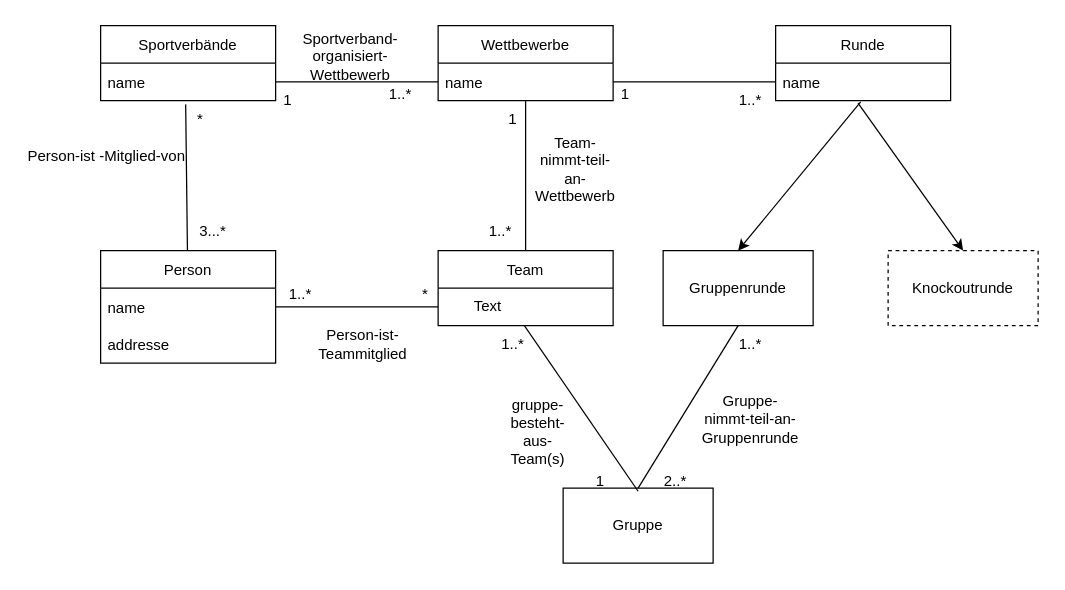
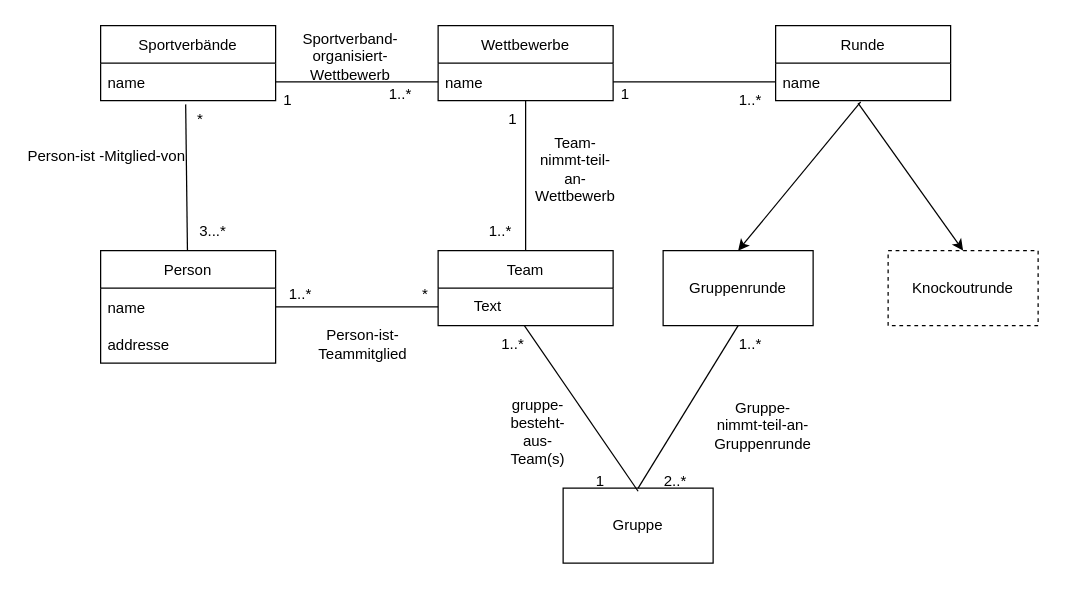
  <mxCell id="0" />
  <mxCell id="1" parent="0" />
  <mxCell id="2" value="Gruppenrunde&lt;br&gt;" style="rounded=0;whiteSpace=wrap;html=1;" vertex="1" parent="1"><mxGeometry x="530" y="200" width="120" height="60" as="geometry" /></mxCell>
  <mxCell id="3" value="Knockoutrunde" style="rounded=0;whiteSpace=wrap;html=1;dashed=1;" vertex="1" parent="1"><mxGeometry x="710" y="200" width="120" height="60" as="geometry" /></mxCell>
  <mxCell id="4" value="Sportverbände" style="swimlane;fontStyle=0;childLayout=stackLayout;horizontal=1;startSize=30;horizontalStack=0;resizeParent=1;resizeParentMax=0;resizeLast=0;collapsible=1;marginBottom=0;" vertex="1" parent="1"><mxGeometry x="80" y="20" width="140" height="60" as="geometry" /></mxCell>
  <mxCell id="5" value="name" style="text;strokeColor=none;fillColor=none;align=left;verticalAlign=middle;spacingLeft=4;spacingRight=4;overflow=hidden;points=[[0,0.5],[1,0.5]];portConstraint=eastwest;rotatable=0;" vertex="1" parent="4"><mxGeometry y="30" width="140" height="30" as="geometry" /></mxCell>
  <mxCell id="6" value="Person" style="swimlane;fontStyle=0;childLayout=stackLayout;horizontal=1;startSize=30;horizontalStack=0;resizeParent=1;resizeParentMax=0;resizeLast=0;collapsible=1;marginBottom=0;" vertex="1" parent="1"><mxGeometry x="80" y="200" width="140" height="90" as="geometry" /></mxCell>
  <mxCell id="7" value="name" style="text;strokeColor=none;fillColor=none;align=left;verticalAlign=middle;spacingLeft=4;spacingRight=4;overflow=hidden;points=[[0,0.5],[1,0.5]];portConstraint=eastwest;rotatable=0;" vertex="1" parent="6"><mxGeometry y="30" width="140" height="30" as="geometry" /></mxCell>
  <mxCell id="8" value="addresse" style="text;strokeColor=none;fillColor=none;align=left;verticalAlign=middle;spacingLeft=4;spacingRight=4;overflow=hidden;points=[[0,0.5],[1,0.5]];portConstraint=eastwest;rotatable=0;" vertex="1" parent="6"><mxGeometry y="60" width="140" height="30" as="geometry" /></mxCell>
  <mxCell id="9" value="Wettbewerbe" style="swimlane;fontStyle=0;childLayout=stackLayout;horizontal=1;startSize=30;horizontalStack=0;resizeParent=1;resizeParentMax=0;resizeLast=0;collapsible=1;marginBottom=0;" vertex="1" parent="1"><mxGeometry x="350" y="20" width="140" height="60" as="geometry" /></mxCell>
  <mxCell id="10" value="name" style="text;strokeColor=none;fillColor=none;align=left;verticalAlign=middle;spacingLeft=4;spacingRight=4;overflow=hidden;points=[[0,0.5],[1,0.5]];portConstraint=eastwest;rotatable=0;" vertex="1" parent="9"><mxGeometry y="30" width="140" height="30" as="geometry" /></mxCell>
  <mxCell id="11" value="Team" style="swimlane;fontStyle=0;childLayout=stackLayout;horizontal=1;startSize=30;horizontalStack=0;resizeParent=1;resizeParentMax=0;resizeLast=0;collapsible=1;marginBottom=0;" vertex="1" parent="1"><mxGeometry x="350" y="200" width="140" height="60" as="geometry" /></mxCell>
  <mxCell id="12" value="Runde" style="swimlane;fontStyle=0;childLayout=stackLayout;horizontal=1;startSize=30;horizontalStack=0;resizeParent=1;resizeParentMax=0;resizeLast=0;collapsible=1;marginBottom=0;" vertex="1" parent="1"><mxGeometry x="620" y="20" width="140" height="60" as="geometry" /></mxCell>
  <mxCell id="13" value="name" style="text;strokeColor=none;fillColor=none;align=left;verticalAlign=middle;spacingLeft=4;spacingRight=4;overflow=hidden;points=[[0,0.5],[1,0.5]];portConstraint=eastwest;rotatable=0;" vertex="1" parent="12"><mxGeometry y="30" width="140" height="30" as="geometry" /></mxCell>
  <mxCell id="14" value="Gruppe" style="rounded=0;whiteSpace=wrap;html=1;" vertex="1" parent="1"><mxGeometry x="450" y="390" width="120" height="60" as="geometry" /></mxCell>
  <mxCell id="15" value="" style="endArrow=none;html=1;rounded=0;entryX=0.486;entryY=1.1;entryDx=0;entryDy=0;entryPerimeter=0;" edge="1" parent="1" source="6" target="5"><mxGeometry width="50" height="50" relative="1" as="geometry"><mxPoint x="90" y="130" as="sourcePoint" /><mxPoint x="140" y="80" as="targetPoint" /></mxGeometry></mxCell>
  <mxCell id="16" value="3...*" style="text;html=1;strokeColor=none;fillColor=none;align=center;verticalAlign=middle;whiteSpace=wrap;rounded=0;" vertex="1" parent="1"><mxGeometry x="140" y="170" width="60" height="30" as="geometry" /></mxCell>
  <mxCell id="17" value="*" style="text;html=1;strokeColor=none;fillColor=none;align=center;verticalAlign=middle;whiteSpace=wrap;rounded=0;" vertex="1" parent="1"><mxGeometry x="130" y="80" width="60" height="30" as="geometry" /></mxCell>
  <mxCell id="18" value="Person-ist -Mitglied-von&lt;br&gt;" style="text;html=1;strokeColor=none;fillColor=none;align=center;verticalAlign=middle;whiteSpace=wrap;rounded=0;" vertex="1" parent="1"><mxGeometry x="20" y="110" width="130" height="30" as="geometry" /></mxCell>
  <mxCell id="19" value="" style="endArrow=none;html=1;rounded=0;entryX=0;entryY=0.5;entryDx=0;entryDy=0;exitX=1;exitY=0.5;exitDx=0;exitDy=0;" edge="1" parent="1" source="5" target="10"><mxGeometry width="50" height="50" relative="1" as="geometry"><mxPoint x="260" y="100" as="sourcePoint" /><mxPoint x="310" y="50" as="targetPoint" /></mxGeometry></mxCell>
  <mxCell id="20" value="Sportverband-organisiert-Wettbewerb&lt;br&gt;" style="text;html=1;strokeColor=none;fillColor=none;align=center;verticalAlign=middle;whiteSpace=wrap;rounded=0;" vertex="1" parent="1"><mxGeometry x="250" y="30" width="60" height="30" as="geometry" /></mxCell>
  <mxCell id="21" value="1" style="text;html=1;strokeColor=none;fillColor=none;align=center;verticalAlign=middle;whiteSpace=wrap;rounded=0;" vertex="1" parent="1"><mxGeometry x="200" y="65" width="60" height="30" as="geometry" /></mxCell>
  <mxCell id="22" value="1..*" style="text;html=1;strokeColor=none;fillColor=none;align=center;verticalAlign=middle;whiteSpace=wrap;rounded=0;" vertex="1" parent="1"><mxGeometry x="290" y="60" width="60" height="30" as="geometry" /></mxCell>
  <mxCell id="23" value="" style="endArrow=none;html=1;rounded=0;exitX=0.5;exitY=0;exitDx=0;exitDy=0;" edge="1" parent="1" source="11" target="10"><mxGeometry width="50" height="50" relative="1" as="geometry"><mxPoint x="340" y="130" as="sourcePoint" /><mxPoint x="390" y="80" as="targetPoint" /><Array as="points"><mxPoint x="420" y="130" /></Array></mxGeometry></mxCell>
  <mxCell id="24" value="Team-nimmt-teil-an-Wettbewerb" style="text;html=1;strokeColor=none;fillColor=none;align=center;verticalAlign=middle;whiteSpace=wrap;rounded=0;" vertex="1" parent="1"><mxGeometry x="430" y="120" width="60" height="30" as="geometry" /></mxCell>
  <mxCell id="25" value="1..*" style="text;html=1;strokeColor=none;fillColor=none;align=center;verticalAlign=middle;whiteSpace=wrap;rounded=0;" vertex="1" parent="1"><mxGeometry x="370" y="170" width="60" height="30" as="geometry" /></mxCell>
  <mxCell id="26" value="1" style="text;html=1;strokeColor=none;fillColor=none;align=center;verticalAlign=middle;whiteSpace=wrap;rounded=0;" vertex="1" parent="1"><mxGeometry x="380" y="80" width="60" height="30" as="geometry" /></mxCell>
  <mxCell id="27" value="" style="endArrow=none;html=1;rounded=0;entryX=0;entryY=0.75;entryDx=0;entryDy=0;exitX=1;exitY=0.5;exitDx=0;exitDy=0;" edge="1" parent="1" source="7" target="11"><mxGeometry width="50" height="50" relative="1" as="geometry"><mxPoint x="270" y="260" as="sourcePoint" /><mxPoint x="320" y="210" as="targetPoint" /></mxGeometry></mxCell>
  <mxCell id="28" value="Person-ist-Teammitglied" style="text;html=1;strokeColor=none;fillColor=none;align=center;verticalAlign=middle;whiteSpace=wrap;rounded=0;" vertex="1" parent="1"><mxGeometry x="260" y="260" width="60" height="30" as="geometry" /></mxCell>
  <mxCell id="29" value="1..*" style="text;html=1;strokeColor=none;fillColor=none;align=center;verticalAlign=middle;whiteSpace=wrap;rounded=0;" vertex="1" parent="1"><mxGeometry x="210" y="220" width="60" height="30" as="geometry" /></mxCell>
  <mxCell id="30" value="*" style="text;html=1;strokeColor=none;fillColor=none;align=center;verticalAlign=middle;whiteSpace=wrap;rounded=0;" vertex="1" parent="1"><mxGeometry x="310" y="220" width="60" height="30" as="geometry" /></mxCell>
  <mxCell id="31" value="" style="endArrow=none;html=1;rounded=0;entryX=0;entryY=0.5;entryDx=0;entryDy=0;exitX=1;exitY=0.5;exitDx=0;exitDy=0;" edge="1" parent="1" source="10" target="13"><mxGeometry width="50" height="50" relative="1" as="geometry"><mxPoint x="520" y="110" as="sourcePoint" /><mxPoint x="570" y="60" as="targetPoint" /></mxGeometry></mxCell>
  <mxCell id="32" value="1..*&lt;br&gt;" style="text;html=1;strokeColor=none;fillColor=none;align=center;verticalAlign=middle;whiteSpace=wrap;rounded=0;" vertex="1" parent="1"><mxGeometry x="570" y="65" width="60" height="30" as="geometry" /></mxCell>
  <mxCell id="33" value="1" style="text;html=1;strokeColor=none;fillColor=none;align=center;verticalAlign=middle;whiteSpace=wrap;rounded=0;" vertex="1" parent="1"><mxGeometry x="470" y="60" width="60" height="30" as="geometry" /></mxCell>
  <mxCell id="34" value="" style="endArrow=classic;html=1;rounded=0;exitX=0.471;exitY=1.067;exitDx=0;exitDy=0;exitPerimeter=0;entryX=0.5;entryY=0;entryDx=0;entryDy=0;" edge="1" parent="1" source="13" target="3"><mxGeometry width="50" height="50" relative="1" as="geometry"><mxPoint x="695" y="130" as="sourcePoint" /><mxPoint x="745" y="80" as="targetPoint" /></mxGeometry></mxCell>
  <mxCell id="35" value="" style="endArrow=classic;html=1;rounded=0;exitX=0.486;exitY=1.033;exitDx=0;exitDy=0;exitPerimeter=0;entryX=0.5;entryY=0;entryDx=0;entryDy=0;" edge="1" parent="1" source="13" target="2"><mxGeometry width="50" height="50" relative="1" as="geometry"><mxPoint x="695.94" y="92.01" as="sourcePoint" /><mxPoint x="770" y="150" as="targetPoint" /></mxGeometry></mxCell>
  <mxCell id="36" value="" style="endArrow=none;html=1;rounded=0;exitX=0.5;exitY=0;exitDx=0;exitDy=0;entryX=0.5;entryY=1;entryDx=0;entryDy=0;" edge="1" parent="1" source="14" target="2"><mxGeometry width="50" height="50" relative="1" as="geometry"><mxPoint x="530" y="310" as="sourcePoint" /><mxPoint x="580" y="260" as="targetPoint" /></mxGeometry></mxCell>
- <mxCell id="37" value="Gruppe-nimmt-teil-an-Gruppenrunde" style="text;html=1;strokeColor=none;fillColor=none;align=center;verticalAlign=middle;whiteSpace=wrap;rounded=0;" vertex="1" parent="1"><mxGeometry x="570" y="320" width="60" height="30" as="geometry" /></mxCell>
+ <mxCell id="37" value="Gruppe-nimmt-teil-an-Gruppenrunde" style="text;html=1;strokeColor=none;fillColor=none;align=center;verticalAlign=middle;whiteSpace=wrap;rounded=0;" vertex="1" parent="1"><mxGeometry x="580" y="325" width="60" height="30" as="geometry" /></mxCell>
  <mxCell id="38" value="Text" style="text;html=1;strokeColor=none;fillColor=none;align=center;verticalAlign=middle;whiteSpace=wrap;rounded=0;" vertex="1" parent="1"><mxGeometry x="360" y="230" width="60" height="30" as="geometry" /></mxCell>
  <mxCell id="39" value="2..*" style="text;html=1;strokeColor=none;fillColor=none;align=center;verticalAlign=middle;whiteSpace=wrap;rounded=0;" vertex="1" parent="1"><mxGeometry x="510" y="370" width="60" height="30" as="geometry" /></mxCell>
  <mxCell id="40" value="" style="endArrow=none;html=1;rounded=0;exitX=0;exitY=0.75;exitDx=0;exitDy=0;" edge="1" parent="1" source="39"><mxGeometry width="50" height="50" relative="1" as="geometry"><mxPoint x="369" y="310" as="sourcePoint" /><mxPoint x="419" y="260" as="targetPoint" /></mxGeometry></mxCell>
  <mxCell id="41" value="1..*&lt;br&gt;" style="text;html=1;strokeColor=none;fillColor=none;align=center;verticalAlign=middle;whiteSpace=wrap;rounded=0;" vertex="1" parent="1"><mxGeometry x="570" y="260" width="60" height="30" as="geometry" /></mxCell>
  <mxCell id="42" value="1" style="text;html=1;strokeColor=none;fillColor=none;align=center;verticalAlign=middle;whiteSpace=wrap;rounded=0;" vertex="1" parent="1"><mxGeometry x="450" y="370" width="60" height="30" as="geometry" /></mxCell>
  <mxCell id="43" value="1..*" style="text;html=1;strokeColor=none;fillColor=none;align=center;verticalAlign=middle;whiteSpace=wrap;rounded=0;" vertex="1" parent="1"><mxGeometry x="380" y="260" width="60" height="30" as="geometry" /></mxCell>
  <mxCell id="44" value="gruppe-besteht-aus-Team(s)" style="text;html=1;strokeColor=none;fillColor=none;align=center;verticalAlign=middle;whiteSpace=wrap;rounded=0;" vertex="1" parent="1"><mxGeometry x="400" y="330" width="60" height="30" as="geometry" /></mxCell>
